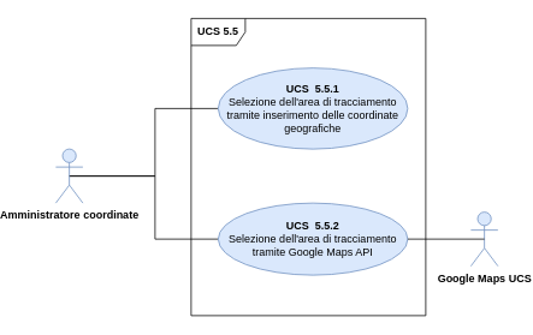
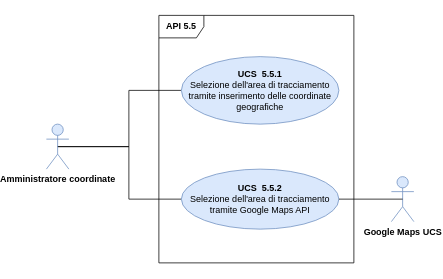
  <mxCell id="0" />
  <mxCell id="1" parent="0" />
- <mxCell id="2" value="&lt;b&gt;UCS 5.5&lt;/b&gt;" style="shape=umlFrame;whiteSpace=wrap;html=1;" parent="1" vertex="1"><mxGeometry x="170" y="20" width="260" height="330" as="geometry" /></mxCell>
+ <mxCell id="2" value="&lt;b&gt;API 5.5&lt;/b&gt;" style="shape=umlFrame;whiteSpace=wrap;html=1;" parent="1" vertex="1"><mxGeometry x="170" y="20" width="260" height="330" as="geometry" /></mxCell>
  <mxCell id="3" style="edgeStyle=orthogonalEdgeStyle;rounded=0;orthogonalLoop=1;jettySize=auto;html=1;exitX=0.5;exitY=0.5;exitDx=0;exitDy=0;exitPerimeter=0;entryX=0;entryY=0.5;entryDx=0;entryDy=0;endArrow=none;endFill=0;" parent="1" source="5" target="6" edge="1"><mxGeometry relative="1" as="geometry"><Array as="points"><mxPoint x="130" y="195" /><mxPoint x="130" y="120" /></Array></mxGeometry></mxCell>
  <mxCell id="4" style="edgeStyle=orthogonalEdgeStyle;rounded=0;orthogonalLoop=1;jettySize=auto;html=1;exitX=0.5;exitY=0.5;exitDx=0;exitDy=0;exitPerimeter=0;entryX=0;entryY=0.5;entryDx=0;entryDy=0;endArrow=none;endFill=0;" parent="1" source="5" target="7" edge="1"><mxGeometry relative="1" as="geometry"><Array as="points"><mxPoint x="130" y="195" /><mxPoint x="130" y="265" /></Array></mxGeometry></mxCell>
  <mxCell id="5" value="&lt;b&gt;Amministratore coordinate&lt;/b&gt;" style="shape=umlActor;verticalLabelPosition=bottom;labelBackgroundColor=#ffffff;verticalAlign=top;html=1;fillColor=#dae8fc;strokeColor=#6c8ebf;" parent="1" vertex="1"><mxGeometry x="20" y="165" width="30" height="60" as="geometry" /></mxCell>
  <mxCell id="6" value="&lt;b&gt;UCS&amp;nbsp; 5.5.1&lt;br&gt;&lt;/b&gt;Selezione dell'area di tracciamento tramite inserimento delle coordinate geografiche" style="ellipse;whiteSpace=wrap;html=1;fillColor=#dae8fc;strokeColor=#6c8ebf;" parent="1" vertex="1"><mxGeometry x="200" y="75" width="210" height="90" as="geometry" /></mxCell>
  <mxCell id="7" value="&lt;b&gt;UCS&amp;nbsp; 5.5.2&lt;br&gt;&lt;/b&gt;Selezione dell'area di tracciamento tramite Google Maps API" style="ellipse;whiteSpace=wrap;html=1;fillColor=#dae8fc;strokeColor=#6c8ebf;" parent="1" vertex="1"><mxGeometry x="200" y="225" width="210" height="80" as="geometry" /></mxCell>
  <mxCell id="8" value="&lt;b&gt;Google Maps UCS&lt;/b&gt;" style="shape=umlActor;verticalLabelPosition=bottom;labelBackgroundColor=#ffffff;verticalAlign=top;html=1;outlineConnect=0;fillColor=#dae8fc;strokeColor=#6c8ebf;" parent="1" vertex="1"><mxGeometry x="480" y="235" width="30" height="60" as="geometry" /></mxCell>
  <mxCell id="9" value="" style="endArrow=none;html=1;exitX=1;exitY=0.5;exitDx=0;exitDy=0;entryX=0.5;entryY=0.5;entryDx=0;entryDy=0;entryPerimeter=0;" parent="1" source="7" target="8" edge="1"><mxGeometry width="50" height="50" relative="1" as="geometry"><mxPoint x="300" y="215" as="sourcePoint" /><mxPoint x="490" y="285" as="targetPoint" /></mxGeometry></mxCell>
